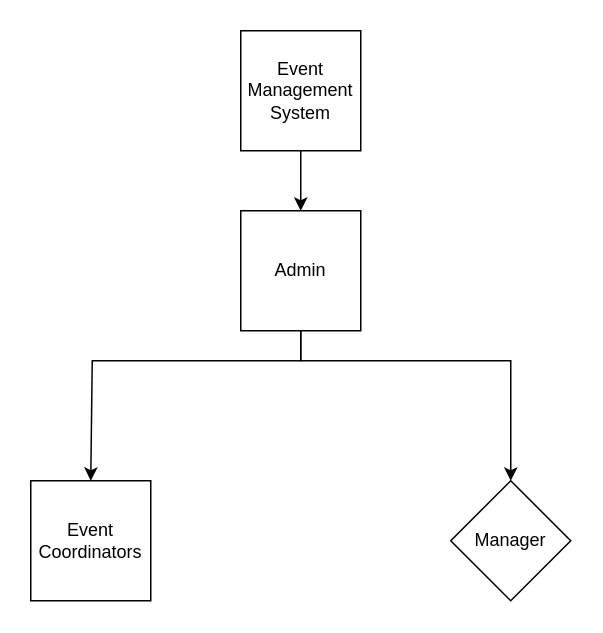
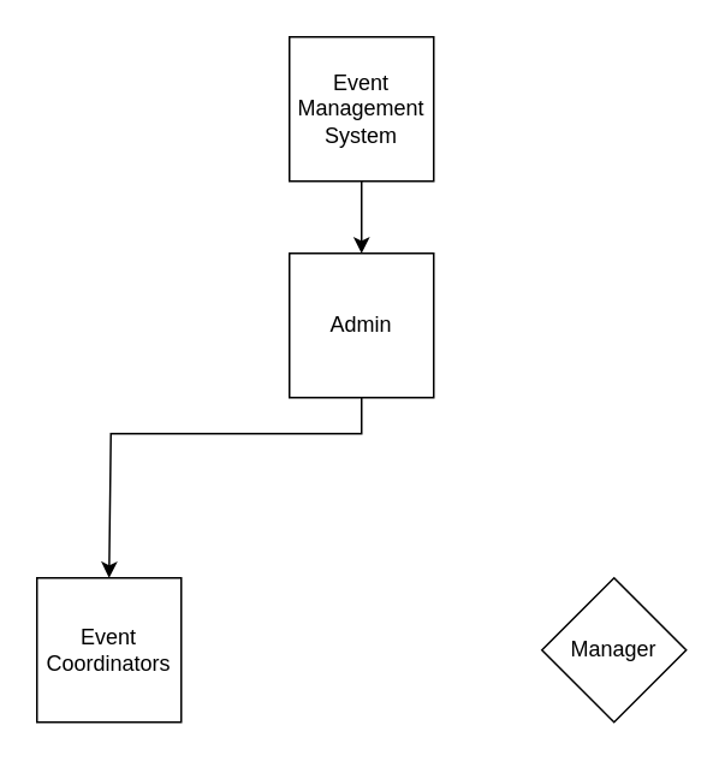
  <mxCell id="0" />
  <mxCell id="1" parent="0" />
  <mxCell id="2" style="edgeStyle=orthogonalEdgeStyle;rounded=0;orthogonalLoop=1;jettySize=auto;html=1;" edge="1" parent="1" source="3"><mxGeometry relative="1" as="geometry"><mxPoint x="200" y="140" as="targetPoint" /></mxGeometry></mxCell>
  <mxCell id="3" value="Event Management System" style="whiteSpace=wrap;html=1;aspect=fixed;" vertex="1" parent="1"><mxGeometry x="160" y="20" width="80" height="80" as="geometry" /></mxCell>
  <mxCell id="4" style="edgeStyle=orthogonalEdgeStyle;rounded=0;orthogonalLoop=1;jettySize=auto;html=1;" edge="1" parent="1" source="6"><mxGeometry relative="1" as="geometry"><mxPoint x="60" y="320" as="targetPoint" /><Array as="points"><mxPoint x="200" y="240" /><mxPoint x="61" y="240" /></Array></mxGeometry></mxCell>
- <mxCell id="5" style="edgeStyle=orthogonalEdgeStyle;rounded=0;orthogonalLoop=1;jettySize=auto;html=1;entryX=0.5;entryY=0;entryDx=0;entryDy=0;" edge="1" parent="1" source="6" target="8"><mxGeometry relative="1" as="geometry"><Array as="points"><mxPoint x="200" y="240" /><mxPoint x="340" y="240" /></Array></mxGeometry></mxCell>
  <mxCell id="6" value="Admin" style="whiteSpace=wrap;html=1;aspect=fixed;" vertex="1" parent="1"><mxGeometry x="160" y="140" width="80" height="80" as="geometry" /></mxCell>
  <mxCell id="7" value="Event Coordinators" style="whiteSpace=wrap;html=1;aspect=fixed;" vertex="1" parent="1"><mxGeometry x="20" y="320" width="80" height="80" as="geometry" /></mxCell>
  <mxCell id="8" value="Manager" style="rhombus;whiteSpace=wrap;html=1;aspect=fixed;" vertex="1" parent="1"><mxGeometry x="300" y="320" width="80" height="80" as="geometry" /></mxCell>
